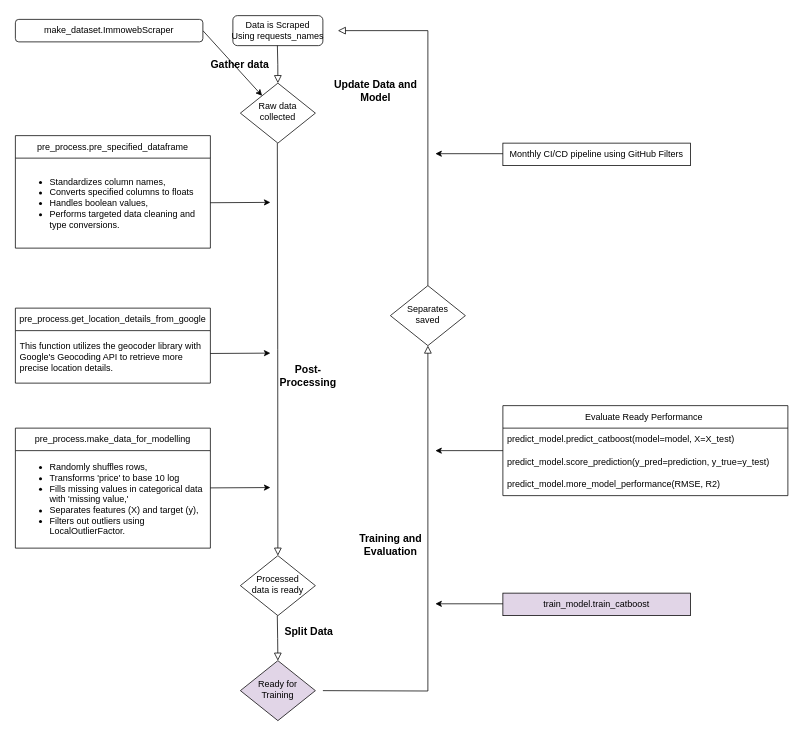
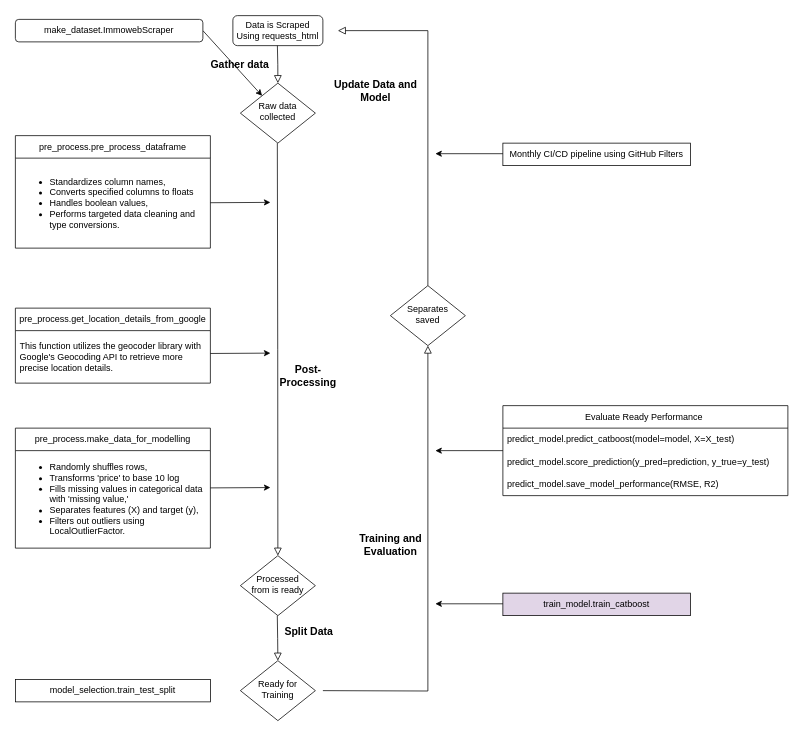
  <mxCell id="0" />
  <mxCell id="1" parent="0" />
- <mxCell id="2" value="Data is Scraped Using&amp;nbsp;requests_names" style="rounded=1;whiteSpace=wrap;html=1;fontSize=12;glass=0;strokeWidth=1;shadow=0;" parent="1" vertex="1"><mxGeometry x="310" y="20" width="120" height="40" as="geometry" /></mxCell>
+ <mxCell id="2" value="Data is Scraped Using&amp;nbsp;requests_html" style="rounded=1;whiteSpace=wrap;html=1;fontSize=12;glass=0;strokeWidth=1;shadow=0;" parent="1" vertex="1"><mxGeometry x="310" y="20" width="120" height="40" as="geometry" /></mxCell>
  <mxCell id="3" value="&lt;font style=&quot;font-size: 14px;&quot;&gt;Post-&lt;br style=&quot;&quot;&gt;Processing&lt;/font&gt;" style="rounded=0;html=1;jettySize=auto;orthogonalLoop=1;fontSize=12;endArrow=block;endFill=0;endSize=8;strokeWidth=1;shadow=0;labelBackgroundColor=none;edgeStyle=orthogonalEdgeStyle;fontStyle=1" parent="1" edge="1"><mxGeometry x="0.13" y="40" relative="1" as="geometry"><mxPoint as="offset" /><mxPoint x="369.29" y="190" as="sourcePoint" /><mxPoint x="370" y="740" as="targetPoint" /></mxGeometry></mxCell>
  <mxCell id="4" value="Raw data collected" style="rhombus;whiteSpace=wrap;html=1;shadow=0;fontFamily=Helvetica;fontSize=12;align=center;strokeWidth=1;spacing=6;spacingTop=-4;" parent="1" vertex="1"><mxGeometry x="320" y="110" width="100" height="80" as="geometry" /></mxCell>
  <mxCell id="5" value="" style="endArrow=classic;html=1;rounded=0;exitX=1;exitY=0.5;exitDx=0;exitDy=0;" edge="1" parent="1" source="6" target="4"><mxGeometry width="50" height="50" relative="1" as="geometry"><mxPoint x="220" y="39.5" as="sourcePoint" /><mxPoint x="300" y="110" as="targetPoint" /></mxGeometry></mxCell>
  <mxCell id="6" value="make_dataset.ImmowebScraper" style="whiteSpace=wrap;html=1;rounded=1;" vertex="1" parent="1"><mxGeometry x="20" y="25" width="250" height="30" as="geometry" /></mxCell>
- <mxCell id="7" value="Processed &lt;br&gt;data is ready" style="rhombus;whiteSpace=wrap;html=1;shadow=0;fontFamily=Helvetica;fontSize=12;align=center;strokeWidth=1;spacing=6;spacingTop=-4;" vertex="1" parent="1"><mxGeometry x="320" y="740" width="100" height="80" as="geometry" /></mxCell>
- <mxCell id="8" value="pre_process.pre_specified_dataframe" style="swimlane;fontStyle=0;childLayout=stackLayout;horizontal=1;startSize=30;horizontalStack=0;resizeParent=1;resizeParentMax=0;resizeLast=0;collapsible=1;marginBottom=0;whiteSpace=wrap;html=1;" vertex="1" parent="1"><mxGeometry x="20" y="180" width="260" height="150" as="geometry" /></mxCell>
+ <mxCell id="7" value="Processed &lt;br&gt;from is ready" style="rhombus;whiteSpace=wrap;html=1;shadow=0;fontFamily=Helvetica;fontSize=12;align=center;strokeWidth=1;spacing=6;spacingTop=-4;" vertex="1" parent="1"><mxGeometry x="320" y="740" width="100" height="80" as="geometry" /></mxCell>
+ <mxCell id="8" value="pre_process.pre_process_dataframe" style="swimlane;fontStyle=0;childLayout=stackLayout;horizontal=1;startSize=30;horizontalStack=0;resizeParent=1;resizeParentMax=0;resizeLast=0;collapsible=1;marginBottom=0;whiteSpace=wrap;html=1;" vertex="1" parent="1"><mxGeometry x="20" y="180" width="260" height="150" as="geometry" /></mxCell>
  <mxCell id="9" value="&lt;ul&gt;&lt;li&gt;Standardizes column names,&lt;/li&gt;&lt;li&gt;Converts specified columns to floats&lt;/li&gt;&lt;li&gt;Handles boolean values,&lt;/li&gt;&lt;li&gt;Performs targeted data cleaning and type conversions.&lt;/li&gt;&lt;/ul&gt;" style="text;strokeColor=none;fillColor=none;align=left;verticalAlign=middle;spacingLeft=4;spacingRight=4;overflow=hidden;points=[[0,0.5],[1,0.5]];portConstraint=eastwest;rotatable=0;whiteSpace=wrap;html=1;" vertex="1" parent="8"><mxGeometry y="30" width="260" height="120" as="geometry" /></mxCell>
  <mxCell id="10" value="" style="endArrow=classic;html=1;rounded=0;exitX=1;exitY=0.5;exitDx=0;exitDy=0;" edge="1" parent="1"><mxGeometry width="50" height="50" relative="1" as="geometry"><mxPoint x="280" y="269.46" as="sourcePoint" /><mxPoint x="360" y="269" as="targetPoint" /></mxGeometry></mxCell>
  <mxCell id="11" value="pre_process.get_location_details_from_google" style="swimlane;fontStyle=0;childLayout=stackLayout;horizontal=1;startSize=30;horizontalStack=0;resizeParent=1;resizeParentMax=0;resizeLast=0;collapsible=1;marginBottom=0;whiteSpace=wrap;html=1;" vertex="1" parent="1"><mxGeometry x="20" y="410" width="260" height="100" as="geometry" /></mxCell>
  <mxCell id="12" value="This function utilizes the geocoder library with Google's Geocoding API to retrieve more precise location details." style="text;strokeColor=none;fillColor=none;align=left;verticalAlign=middle;spacingLeft=4;spacingRight=4;overflow=hidden;points=[[0,0.5],[1,0.5]];portConstraint=eastwest;rotatable=0;whiteSpace=wrap;html=1;" vertex="1" parent="11"><mxGeometry y="30" width="260" height="70" as="geometry" /></mxCell>
  <mxCell id="13" value="pre_process.make_data_for_modelling" style="swimlane;fontStyle=0;childLayout=stackLayout;horizontal=1;startSize=30;horizontalStack=0;resizeParent=1;resizeParentMax=0;resizeLast=0;collapsible=1;marginBottom=0;whiteSpace=wrap;html=1;" vertex="1" parent="1"><mxGeometry x="20" y="570" width="260" height="160" as="geometry" /></mxCell>
  <mxCell id="14" value="&lt;ul&gt;&lt;li&gt;Randomly shuffles rows,&amp;nbsp;&lt;/li&gt;&lt;li&gt;Transforms 'price' to base 10 log&lt;/li&gt;&lt;li&gt;Fills missing values in categorical data with 'missing value,'&amp;nbsp;&lt;/li&gt;&lt;li&gt;Separates features (X) and target (y),&lt;/li&gt;&lt;li&gt;Filters out outliers using LocalOutlierFactor.&lt;/li&gt;&lt;/ul&gt;" style="text;strokeColor=none;fillColor=none;align=left;verticalAlign=middle;spacingLeft=4;spacingRight=4;overflow=hidden;points=[[0,0.5],[1,0.5]];portConstraint=eastwest;rotatable=0;whiteSpace=wrap;html=1;" vertex="1" parent="13"><mxGeometry y="30" width="260" height="130" as="geometry" /></mxCell>
  <mxCell id="15" value="" style="endArrow=classic;html=1;rounded=0;exitX=1;exitY=0.5;exitDx=0;exitDy=0;" edge="1" parent="1"><mxGeometry width="50" height="50" relative="1" as="geometry"><mxPoint x="280" y="470.46" as="sourcePoint" /><mxPoint x="360" y="470" as="targetPoint" /></mxGeometry></mxCell>
  <mxCell id="16" value="" style="endArrow=classic;html=1;rounded=0;exitX=1;exitY=0.5;exitDx=0;exitDy=0;" edge="1" parent="1"><mxGeometry width="50" height="50" relative="1" as="geometry"><mxPoint x="280" y="649.69" as="sourcePoint" /><mxPoint x="360" y="649.23" as="targetPoint" /></mxGeometry></mxCell>
- <mxCell id="17" value="Ready for&lt;br style=&quot;font-size: 12px;&quot;&gt;Training" style="rhombus;whiteSpace=wrap;html=1;shadow=0;fontFamily=Helvetica;fontSize=12;align=center;strokeWidth=1;spacing=6;spacingTop=-4;fillColor=#e1d5e7;" vertex="1" parent="1"><mxGeometry x="320" y="880" width="100" height="80" as="geometry" /></mxCell>
+ <mxCell id="17" value="Ready for&lt;br style=&quot;font-size: 12px;&quot;&gt;Training" style="rhombus;whiteSpace=wrap;html=1;shadow=0;fontFamily=Helvetica;fontSize=12;align=center;strokeWidth=1;spacing=6;spacingTop=-4;" vertex="1" parent="1"><mxGeometry x="320" y="880" width="100" height="80" as="geometry" /></mxCell>
  <mxCell id="18" value="&lt;font style=&quot;font-size: 14px;&quot;&gt;Split Data&lt;/font&gt;" style="rounded=0;html=1;jettySize=auto;orthogonalLoop=1;fontSize=12;endArrow=block;endFill=0;endSize=8;strokeWidth=1;shadow=0;labelBackgroundColor=none;edgeStyle=orthogonalEdgeStyle;entryX=0.5;entryY=0;entryDx=0;entryDy=0;fontStyle=1" edge="1" parent="1" target="17"><mxGeometry x="-0.319" y="40" relative="1" as="geometry"><mxPoint x="1" y="1" as="offset" /><mxPoint x="369.23" y="820" as="sourcePoint" /><mxPoint x="369.23" y="950" as="targetPoint" /></mxGeometry></mxCell>
+ <mxCell id="19" value="model_selection.train_test_split" style="rounded=0;whiteSpace=wrap;html=1;" vertex="1" parent="1"><mxGeometry x="20" y="905" width="260" height="30" as="geometry" /></mxCell>
  <mxCell id="20" value="&lt;font style=&quot;font-size: 14px;&quot;&gt;Training and &lt;br style=&quot;&quot;&gt;Evaluation&lt;/font&gt;" style="rounded=0;html=1;jettySize=auto;orthogonalLoop=1;fontSize=12;endArrow=block;endFill=0;endSize=8;strokeWidth=1;shadow=0;labelBackgroundColor=none;edgeStyle=orthogonalEdgeStyle;fontStyle=1;entryX=0.5;entryY=1;entryDx=0;entryDy=0;" edge="1" parent="1" target="21"><mxGeometry x="0.12" y="50" relative="1" as="geometry"><mxPoint as="offset" /><mxPoint x="430" y="920" as="sourcePoint" /><mxPoint x="570" y="470" as="targetPoint" /></mxGeometry></mxCell>
  <mxCell id="21" value="Separates saved" style="rhombus;whiteSpace=wrap;html=1;shadow=0;fontFamily=Helvetica;fontSize=12;align=center;strokeWidth=1;spacing=6;spacingTop=-4;" vertex="1" parent="1"><mxGeometry x="520" y="380" width="100" height="80" as="geometry" /></mxCell>
  <mxCell id="22" value="&lt;font style=&quot;font-size: 14px;&quot;&gt;Update Data and &lt;br&gt;Model&lt;/font&gt;" style="rounded=0;html=1;jettySize=auto;orthogonalLoop=1;fontSize=12;endArrow=block;endFill=0;endSize=8;strokeWidth=1;shadow=0;labelBackgroundColor=none;edgeStyle=orthogonalEdgeStyle;fontStyle=1;exitX=0.5;exitY=0;exitDx=0;exitDy=0;" edge="1" parent="1" source="21"><mxGeometry x="0.131" y="70" relative="1" as="geometry"><mxPoint as="offset" /><mxPoint x="530" y="600" as="sourcePoint" /><mxPoint x="450" y="40" as="targetPoint" /><Array as="points"><mxPoint x="570" y="40" /></Array></mxGeometry></mxCell>
  <mxCell id="23" value="train_model.train_catboost" style="rounded=0;whiteSpace=wrap;html=1;fillColor=#e1d5e7;" vertex="1" parent="1"><mxGeometry x="670" y="790" width="250" height="30" as="geometry" /></mxCell>
  <mxCell id="24" value="" style="endArrow=classic;html=1;rounded=0;" edge="1" parent="1"><mxGeometry width="50" height="50" relative="1" as="geometry"><mxPoint x="670" y="804.23" as="sourcePoint" /><mxPoint x="580" y="804.23" as="targetPoint" /></mxGeometry></mxCell>
  <mxCell id="25" value="Evaluate Ready Performance&amp;nbsp;" style="swimlane;fontStyle=0;childLayout=stackLayout;horizontal=1;startSize=30;horizontalStack=0;resizeParent=1;resizeParentMax=0;resizeLast=0;collapsible=1;marginBottom=0;whiteSpace=wrap;html=1;" vertex="1" parent="1"><mxGeometry x="670" y="540" width="380" height="120" as="geometry" /></mxCell>
  <mxCell id="26" value="predict_model.predict_catboost(model=model, X=X_test)" style="text;strokeColor=none;fillColor=none;align=left;verticalAlign=middle;spacingLeft=4;spacingRight=4;overflow=hidden;points=[[0,0.5],[1,0.5]];portConstraint=eastwest;rotatable=0;whiteSpace=wrap;html=1;" vertex="1" parent="25"><mxGeometry y="30" width="380" height="30" as="geometry" /></mxCell>
  <mxCell id="27" value="predict_model.score_prediction(y_pred=prediction, y_true=y_test)" style="text;strokeColor=none;fillColor=none;align=left;verticalAlign=middle;spacingLeft=4;spacingRight=4;overflow=hidden;points=[[0,0.5],[1,0.5]];portConstraint=eastwest;rotatable=0;whiteSpace=wrap;html=1;" vertex="1" parent="25"><mxGeometry y="60" width="380" height="30" as="geometry" /></mxCell>
- <mxCell id="28" value="predict_model.more_model_performance(RMSE, R2)" style="text;strokeColor=none;fillColor=none;align=left;verticalAlign=middle;spacingLeft=4;spacingRight=4;overflow=hidden;points=[[0,0.5],[1,0.5]];portConstraint=eastwest;rotatable=0;whiteSpace=wrap;html=1;" vertex="1" parent="25"><mxGeometry y="90" width="380" height="30" as="geometry" /></mxCell>
+ <mxCell id="28" value="predict_model.save_model_performance(RMSE, R2)" style="text;strokeColor=none;fillColor=none;align=left;verticalAlign=middle;spacingLeft=4;spacingRight=4;overflow=hidden;points=[[0,0.5],[1,0.5]];portConstraint=eastwest;rotatable=0;whiteSpace=wrap;html=1;" vertex="1" parent="25"><mxGeometry y="90" width="380" height="30" as="geometry" /></mxCell>
  <mxCell id="29" value="" style="endArrow=classic;html=1;rounded=0;" edge="1" parent="1"><mxGeometry width="50" height="50" relative="1" as="geometry"><mxPoint x="670" y="600" as="sourcePoint" /><mxPoint x="580" y="600" as="targetPoint" /></mxGeometry></mxCell>
  <mxCell id="30" value="Monthly CI/CD pipeline using GitHub Filters" style="rounded=0;whiteSpace=wrap;html=1;" vertex="1" parent="1"><mxGeometry x="670" y="190" width="250" height="30" as="geometry" /></mxCell>
  <mxCell id="31" value="" style="endArrow=classic;html=1;rounded=0;" edge="1" parent="1"><mxGeometry width="50" height="50" relative="1" as="geometry"><mxPoint x="670" y="204.09" as="sourcePoint" /><mxPoint x="580" y="204.09" as="targetPoint" /></mxGeometry></mxCell>
  <mxCell id="32" value="&lt;font style=&quot;font-size: 14px;&quot;&gt;Gather data&lt;/font&gt;" style="rounded=0;html=1;jettySize=auto;orthogonalLoop=1;fontSize=12;endArrow=block;endFill=0;endSize=8;strokeWidth=1;shadow=0;labelBackgroundColor=none;edgeStyle=orthogonalEdgeStyle;fontStyle=1" edge="1" parent="1"><mxGeometry x="-0.051" y="-50" relative="1" as="geometry"><mxPoint x="-1" as="offset" /><mxPoint x="369.35" y="60" as="sourcePoint" /><mxPoint x="370" y="110" as="targetPoint" /></mxGeometry></mxCell>
